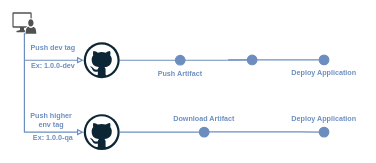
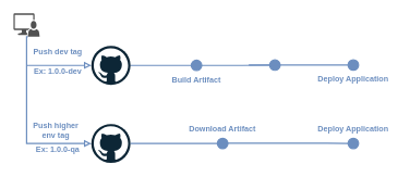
  <mxCell id="0" />
  <mxCell id="1" parent="0" />
  <mxCell id="2" value="" style="pointerEvents=1;shadow=0;dashed=0;html=1;strokeColor=none;labelPosition=center;verticalLabelPosition=bottom;verticalAlign=top;align=center;fillColor=#515151;shape=mxgraph.mscae.system_center.admin_console" vertex="1" parent="1"><mxGeometry x="20" y="20" width="40" height="36" as="geometry" /></mxCell>
  <mxCell id="3" style="edgeStyle=orthogonalEdgeStyle;rounded=0;orthogonalLoop=1;jettySize=auto;html=1;endArrow=circle;endFill=1;strokeWidth=2;fillColor=#dae8fc;strokeColor=#6c8ebf;" edge="1" parent="1" source="4"><mxGeometry relative="1" as="geometry"><mxPoint x="310" y="100" as="targetPoint" /></mxGeometry></mxCell>
  <mxCell id="4" value="" style="dashed=0;outlineConnect=0;html=1;align=center;labelPosition=center;verticalLabelPosition=bottom;verticalAlign=top;shape=mxgraph.weblogos.github;fillColor=#dae8fc;strokeColor=#6c8ebf;" vertex="1" parent="1"><mxGeometry x="139" y="70" width="60" height="60" as="geometry" /></mxCell>
  <mxCell id="5" style="edgeStyle=orthogonalEdgeStyle;rounded=0;orthogonalLoop=1;jettySize=auto;html=1;endArrow=circle;endFill=1;strokeWidth=2;fillColor=#dae8fc;strokeColor=#6c8ebf;" edge="1" parent="1"><mxGeometry relative="1" as="geometry"><mxPoint x="430" y="99.5" as="targetPoint" /><mxPoint x="300" y="100" as="sourcePoint" /><Array as="points"><mxPoint x="370" y="100" /></Array></mxGeometry></mxCell>
  <mxCell id="6" style="edgeStyle=orthogonalEdgeStyle;rounded=0;orthogonalLoop=1;jettySize=auto;html=1;endArrow=circle;endFill=1;strokeWidth=2;fillColor=#dae8fc;strokeColor=#6c8ebf;" edge="1" parent="1"><mxGeometry relative="1" as="geometry"><mxPoint x="550" y="99.5" as="targetPoint" /><mxPoint x="380" y="99.5" as="sourcePoint" /></mxGeometry></mxCell>
- <mxCell id="7" value="&lt;font color=&quot;#6c8ebf&quot;&gt;Push Artifact&lt;/font&gt;" style="text;html=1;strokeColor=none;fillColor=none;align=center;verticalAlign=middle;whiteSpace=wrap;rounded=0;fontStyle=1" vertex="1" parent="1"><mxGeometry x="255" y="112" width="90" height="20" as="geometry" /></mxCell>
+ <mxCell id="7" value="&lt;font color=&quot;#6c8ebf&quot;&gt;Build Artifact&lt;/font&gt;" style="text;html=1;strokeColor=none;fillColor=none;align=center;verticalAlign=middle;whiteSpace=wrap;rounded=0;fontStyle=1" vertex="1" parent="1"><mxGeometry x="255" y="112" width="90" height="20" as="geometry" /></mxCell>
  <mxCell id="8" value="&lt;font color=&quot;#6c8ebf&quot;&gt;Deploy Application&lt;/font&gt;" style="text;html=1;strokeColor=none;fillColor=none;align=center;verticalAlign=middle;whiteSpace=wrap;rounded=0;fontStyle=1" vertex="1" parent="1"><mxGeometry x="475" y="111" width="130" height="20" as="geometry" /></mxCell>
  <mxCell id="9" style="edgeStyle=orthogonalEdgeStyle;rounded=0;orthogonalLoop=1;jettySize=auto;html=1;fillColor=#dae8fc;strokeColor=#6c8ebf;endArrow=block;endFill=0;strokeWidth=2;exitX=0.55;exitY=1;exitDx=0;exitDy=0;exitPerimeter=0;" edge="1" parent="1" source="2"><mxGeometry relative="1" as="geometry"><mxPoint x="40" y="96" as="sourcePoint" /><mxPoint x="139" y="220" as="targetPoint" /><Array as="points"><mxPoint x="40" y="56" /><mxPoint x="40" y="220" /></Array></mxGeometry></mxCell>
  <mxCell id="10" value="" style="dashed=0;outlineConnect=0;html=1;align=center;labelPosition=center;verticalLabelPosition=bottom;verticalAlign=top;shape=mxgraph.weblogos.github;fillColor=#dae8fc;strokeColor=#6c8ebf;" vertex="1" parent="1"><mxGeometry x="139" y="190" width="60" height="60" as="geometry" /></mxCell>
  <mxCell id="11" value="&lt;font color=&quot;#6c8ebf&quot;&gt;Push higher env tag&lt;/font&gt;" style="text;html=1;strokeColor=none;fillColor=none;align=center;verticalAlign=middle;whiteSpace=wrap;rounded=0;fontStyle=1" vertex="1" parent="1"><mxGeometry x="40" y="190" width="90" height="20" as="geometry" /></mxCell>
  <mxCell id="12" style="edgeStyle=orthogonalEdgeStyle;rounded=0;orthogonalLoop=1;jettySize=auto;html=1;endArrow=circle;endFill=1;strokeWidth=2;fillColor=#dae8fc;strokeColor=#6c8ebf;" edge="1" parent="1" source="10"><mxGeometry relative="1" as="geometry"><mxPoint x="350" y="220" as="targetPoint" /><mxPoint x="234" y="219.5" as="sourcePoint" /></mxGeometry></mxCell>
  <mxCell id="13" value="&lt;font color=&quot;#6c8ebf&quot;&gt;Download Artifact&lt;/font&gt;" style="text;html=1;strokeColor=none;fillColor=none;align=center;verticalAlign=middle;whiteSpace=wrap;rounded=0;fontStyle=1" vertex="1" parent="1"><mxGeometry x="280" y="188" width="120" height="20" as="geometry" /></mxCell>
  <mxCell id="14" style="edgeStyle=orthogonalEdgeStyle;rounded=0;orthogonalLoop=1;jettySize=auto;html=1;endArrow=circle;endFill=1;strokeWidth=2;fillColor=#dae8fc;strokeColor=#6c8ebf;" edge="1" parent="1"><mxGeometry relative="1" as="geometry"><mxPoint x="550" y="220" as="targetPoint" /><mxPoint x="344.5" y="219.5" as="sourcePoint" /><Array as="points"><mxPoint x="500" y="220" /><mxPoint x="500" y="220" /></Array></mxGeometry></mxCell>
  <mxCell id="15" value="&lt;font color=&quot;#6c8ebf&quot;&gt;Deploy Application&lt;/font&gt;" style="text;html=1;strokeColor=none;fillColor=none;align=center;verticalAlign=middle;whiteSpace=wrap;rounded=0;fontStyle=1" vertex="1" parent="1"><mxGeometry x="475" y="188" width="130" height="20" as="geometry" /></mxCell>
  <mxCell id="16" value="&lt;font color=&quot;#6c8ebf&quot;&gt;Push dev tag&lt;/font&gt;" style="text;html=1;strokeColor=none;fillColor=none;align=center;verticalAlign=middle;whiteSpace=wrap;rounded=0;fontStyle=1" vertex="1" parent="1"><mxGeometry x="28" y="69" width="120" height="20" as="geometry" /></mxCell>
  <mxCell id="17" style="edgeStyle=orthogonalEdgeStyle;rounded=0;orthogonalLoop=1;jettySize=auto;html=1;fillColor=#dae8fc;strokeColor=#6c8ebf;endArrow=block;endFill=0;strokeWidth=2;" edge="1" parent="1" target="4"><mxGeometry relative="1" as="geometry"><mxPoint x="40" y="100" as="sourcePoint" /><mxPoint x="139" y="100" as="targetPoint" /><Array as="points"><mxPoint x="100" y="100" /><mxPoint x="100" y="100" /></Array></mxGeometry></mxCell>
  <mxCell id="18" value="&lt;font color=&quot;#6c8ebf&quot;&gt;Ex: 1.0.0-dev&lt;/font&gt;" style="text;html=1;strokeColor=none;fillColor=none;align=center;verticalAlign=middle;whiteSpace=wrap;rounded=0;fontStyle=1" vertex="1" parent="1"><mxGeometry x="28" y="100" width="120" height="20" as="geometry" /></mxCell>
  <mxCell id="19" value="&lt;font color=&quot;#6c8ebf&quot;&gt;Ex: 1.0.0-qa&lt;/font&gt;" style="text;html=1;strokeColor=none;fillColor=none;align=center;verticalAlign=middle;whiteSpace=wrap;rounded=0;fontStyle=1" vertex="1" parent="1"><mxGeometry x="28" y="220" width="120" height="20" as="geometry" /></mxCell>
